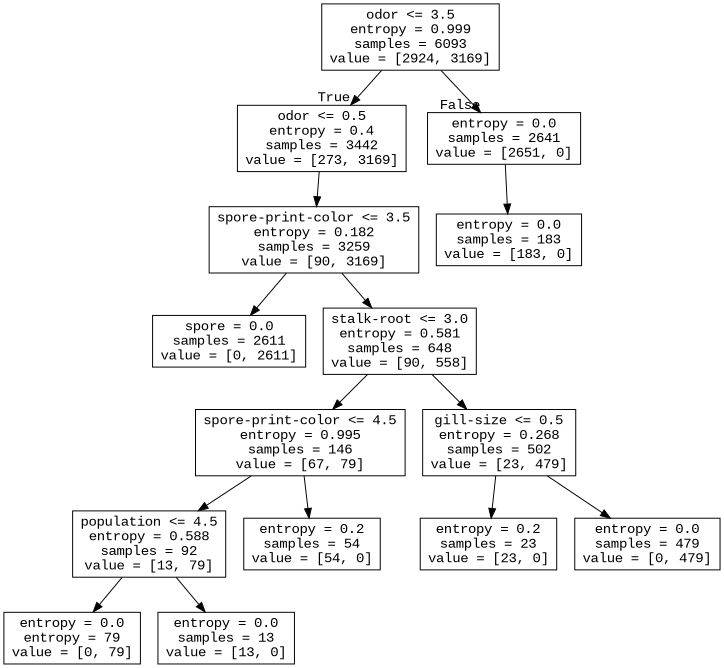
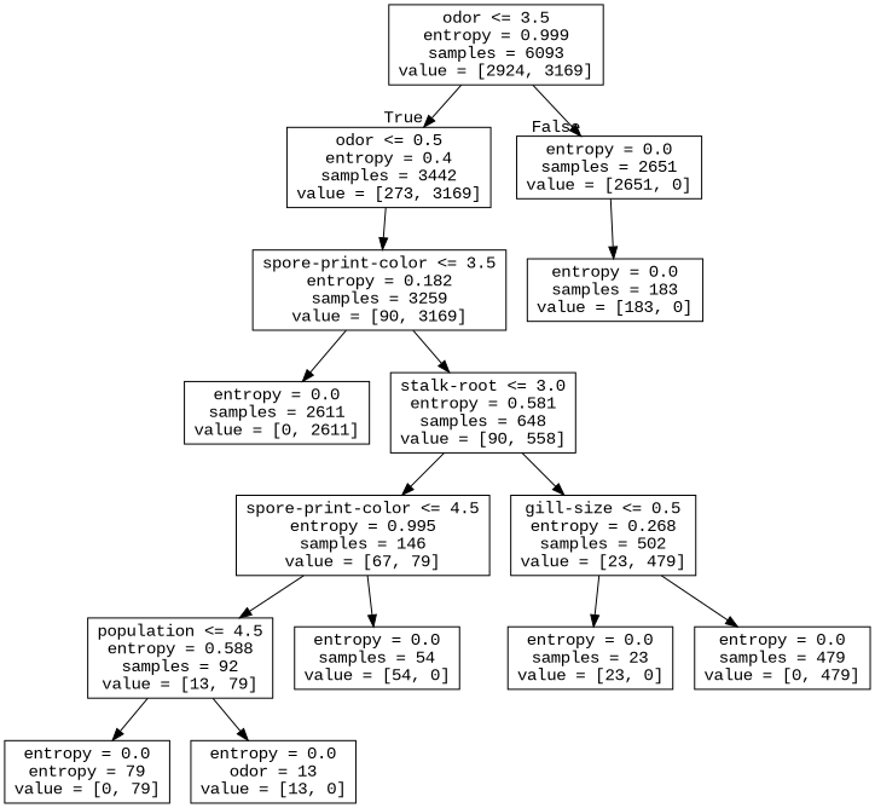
  digraph {
    fontname="Liberation Mono"
    node [fontname="Liberation Mono" shape=box]
    edge [fontname="Liberation Mono"]
    n1 [label="odor <= 3.5\nentropy = 0.999\nsamples = 6093\nvalue = [2924, 3169]"]
    n2 [label="odor <= 0.5\nentropy = 0.4\nsamples = 3442\nvalue = [273, 3169]"]
-   n3 [label="entropy = 0.0\nsamples = 2641\nvalue = [2651, 0]"]
+   n3 [label="entropy = 0.0\nsamples = 2651\nvalue = [2651, 0]"]
    n4 [label="spore-print-color <= 3.5\nentropy = 0.182\nsamples = 3259\nvalue = [90, 3169]"]
    n5 [label="entropy = 0.0\nsamples = 183\nvalue = [183, 0]"]
-   n6 [label="spore = 0.0\nsamples = 2611\nvalue = [0, 2611]"]
+   n6 [label="entropy = 0.0\nsamples = 2611\nvalue = [0, 2611]"]
    n7 [label="stalk-root <= 3.0\nentropy = 0.581\nsamples = 648\nvalue = [90, 558]"]
    n8 [label="spore-print-color <= 4.5\nentropy = 0.995\nsamples = 146\nvalue = [67, 79]"]
    n9 [label="gill-size <= 0.5\nentropy = 0.268\nsamples = 502\nvalue = [23, 479]"]
    n10 [label="population <= 4.5\nentropy = 0.588\nsamples = 92\nvalue = [13, 79]"]
-   n11 [label="entropy = 0.2\nsamples = 54\nvalue = [54, 0]"]
-   n12 [label="entropy = 0.2\nsamples = 23\nvalue = [23, 0]"]
+   n11 [label="entropy = 0.0\nsamples = 54\nvalue = [54, 0]"]
+   n12 [label="entropy = 0.0\nsamples = 23\nvalue = [23, 0]"]
    n13 [label="entropy = 0.0\nsamples = 479\nvalue = [0, 479]"]
    n14 [label="entropy = 0.0\nentropy = 79\nvalue = [0, 79]"]
-   n15 [label="entropy = 0.0\nsamples = 13\nvalue = [13, 0]"]
+   n15 [label="entropy = 0.0\nodor = 13\nvalue = [13, 0]"]
    n1 -> n2 [headlabel=True labelangle=45 labeldistance=2.5]
    n1 -> n3 [headlabel=False labelangle=-45 labeldistance=2.5]
    n2 -> n4
    n3 -> n5
    n4 -> n6
    n4 -> n7
    n7 -> n8
    n7 -> n9
    n8 -> n10
    n8 -> n11
    n9 -> n12
    n9 -> n13
    n10 -> n14
    n10 -> n15
  }
